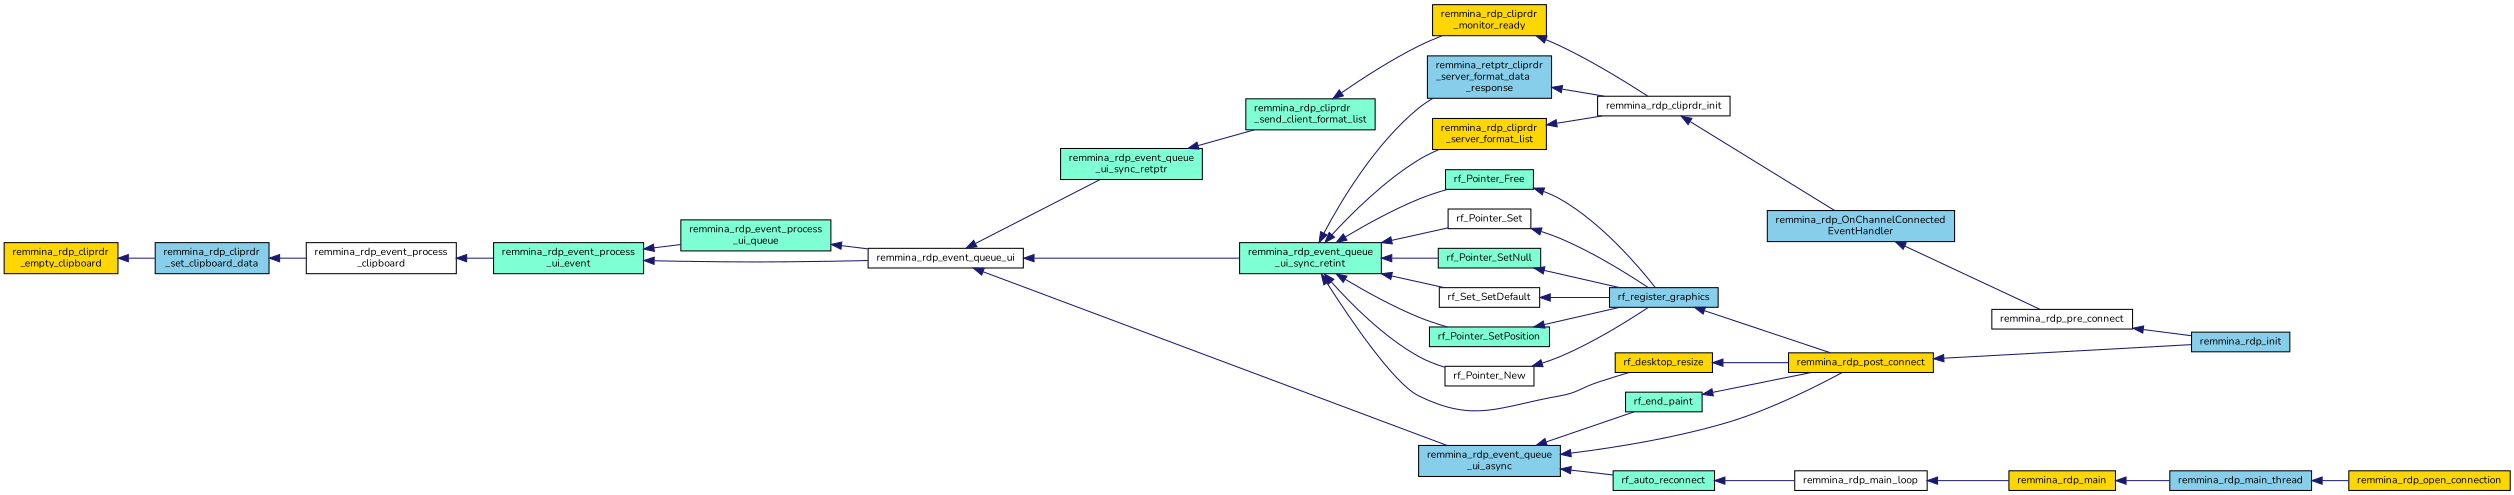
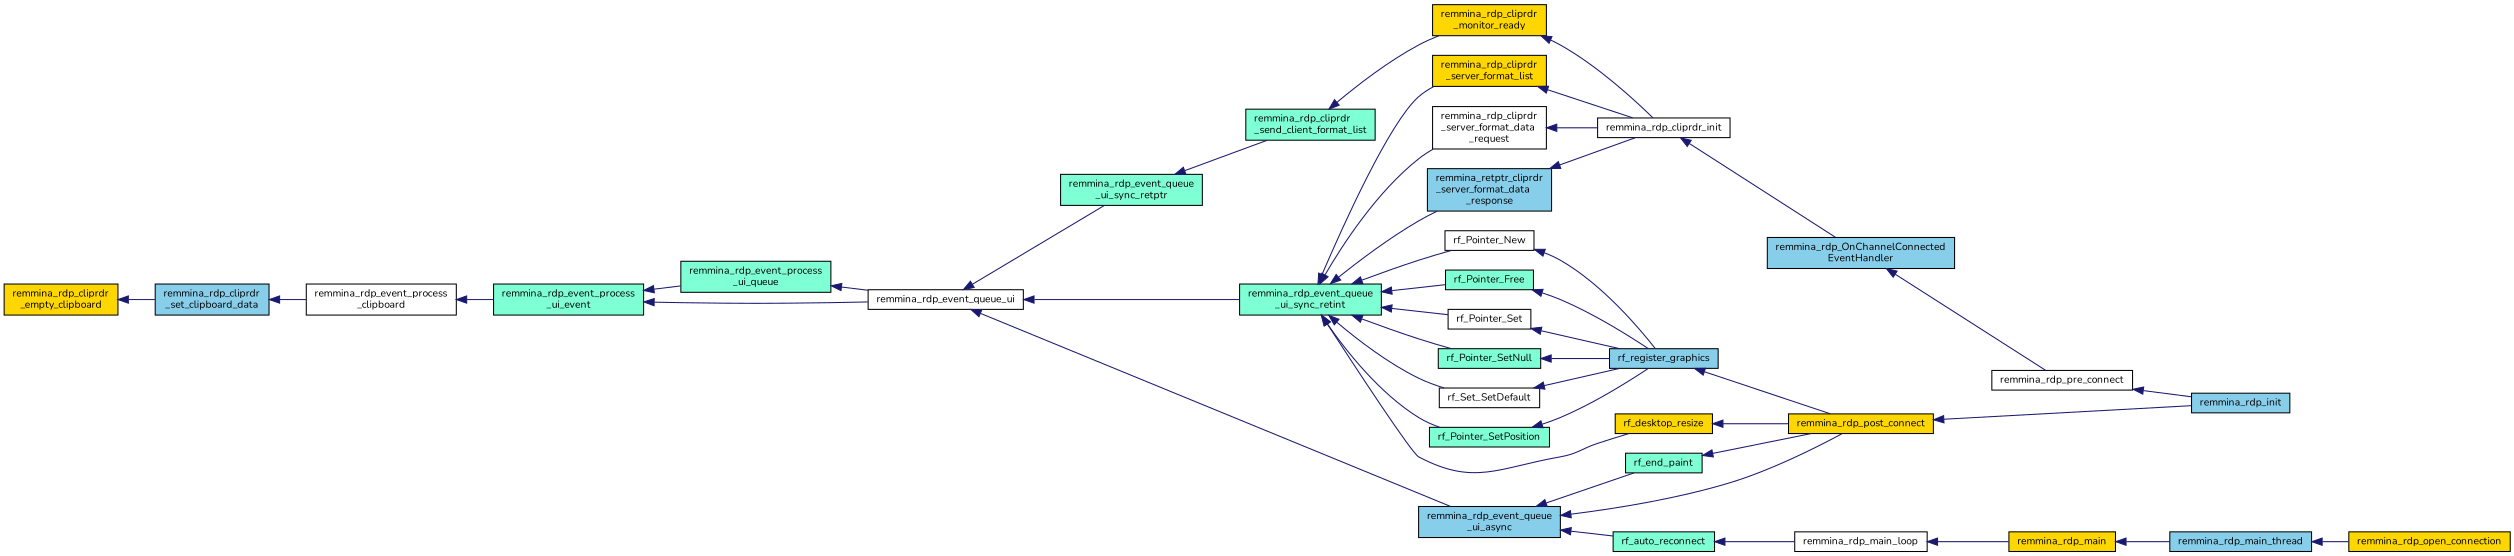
  digraph {
    fontname=Nunito
    rankdir=LR
    node [color=black fillcolor=aquamarine fontname=Nunito fontsize=10 shape=record style=filled]
    edge [color=midnightblue dir=back fontname=Nunito fontsize=10 labelfontname=Helvetica labelfontsize=10 style=solid]
    n1 [fillcolor=gold fontcolor=black height=0.2 label="remmina_rdp_cliprdr\l_empty_clipboard" width=0.4]
    n2 [fillcolor=skyblue height=0.2 label="remmina_rdp_cliprdr\l_set_clipboard_data" width=0.4]
    n3 [fillcolor=white height=0.2 label="remmina_rdp_event_process\l_clipboard" width=0.4]
    n4 [height=0.2 label="remmina_rdp_event_process\l_ui_event" width=0.4]
    n5 [height=0.2 label="remmina_rdp_event_process\l_ui_queue" width=0.4]
    n6 [fillcolor=white height=0.2 label=remmina_rdp_event_queue_ui width=0.4]
    n7 [fillcolor=skyblue height=0.2 label="remmina_rdp_event_queue\l_ui_async" width=0.4]
    n8 [height=0.2 label="remmina_rdp_event_queue\l_ui_sync_retint" width=0.4]
    n9 [height=0.2 label="remmina_rdp_event_queue\l_ui_sync_retptr" width=0.4]
    n10 [height=0.2 label=rf_auto_reconnect width=0.4]
    n11 [height=0.2 label=rf_end_paint width=0.4]
    n12 [fillcolor=gold height=0.2 label=remmina_rdp_post_connect width=0.4]
    n13 [fillcolor=gold height=0.2 label="remmina_rdp_cliprdr\l_server_format_list" width=0.4]
+   n14 [fillcolor=white height=0.2 label="remmina_rdp_cliprdr\l_server_format_data\l_request" width=0.4]
    n15 [fillcolor=skyblue height=0.2 label="remmina_retptr_cliprdr\l_server_format_data\l_response" width=0.4]
    n16 [fillcolor=white height=0.2 label=rf_Pointer_New width=0.4]
    n17 [height=0.2 label=rf_Pointer_Free width=0.4]
    n18 [fillcolor=white height=0.2 label=rf_Pointer_Set width=0.4]
    n19 [height=0.2 label=rf_Pointer_SetNull width=0.4]
    n20 [fillcolor=white height=0.2 label=rf_Set_SetDefault width=0.4]
    n21 [height=0.2 label=rf_Pointer_SetPosition width=0.4]
    n22 [fillcolor=gold height=0.2 label=rf_desktop_resize width=0.4]
    n23 [height=0.2 label="remmina_rdp_cliprdr\l_send_client_format_list" width=0.4]
    n24 [fillcolor=white height=0.2 label=remmina_rdp_main_loop width=0.4]
    n25 [fillcolor=skyblue height=0.2 label=remmina_rdp_init width=0.4]
    n26 [fillcolor=gold height=0.2 label=remmina_rdp_main width=0.4]
    n27 [fillcolor=skyblue height=0.2 label=remmina_rdp_main_thread width=0.4]
    n28 [fillcolor=gold height=0.2 label=remmina_rdp_open_connection width=0.4]
    n29 [fillcolor=white height=0.2 label=remmina_rdp_cliprdr_init width=0.4]
    n30 [fillcolor=skyblue height=0.2 label=rf_register_graphics width=0.4]
    n31 [fillcolor=skyblue height=0.2 label="remmina_rdp_OnChannelConnected\lEventHandler" width=0.4]
    n32 [fillcolor=white height=0.2 label=remmina_rdp_pre_connect width=0.4]
    n33 [fillcolor=gold height=0.2 label="remmina_rdp_cliprdr\l_monitor_ready" width=0.4]
    n1 -> n2
    n2 -> n3
    n3 -> n4
    n4 -> n5
    n4 -> n6
    n5 -> n6
    n6 -> n7
    n6 -> n8
    n6 -> n9
    n7 -> n10
    n7 -> n11
    n7 -> n12
    n8 -> n13
+   n8 -> n14
    n8 -> n15
    n8 -> n16
    n8 -> n17
    n8 -> n18
    n8 -> n19
    n8 -> n20
    n8 -> n21
    n8 -> n22
    n9 -> n23
    n10 -> n24
    n11 -> n12
    n12 -> n25
    n13 -> n29
+   n14 -> n29
    n15 -> n29
    n16 -> n30
    n17 -> n30
    n18 -> n30
    n19 -> n30
    n20 -> n30
    n21 -> n30
    n22 -> n12
    n23 -> n33
    n24 -> n26
    n26 -> n27
    n27 -> n28
    n29 -> n31
    n30 -> n12
    n31 -> n32
    n32 -> n25
    n33 -> n29
  }
